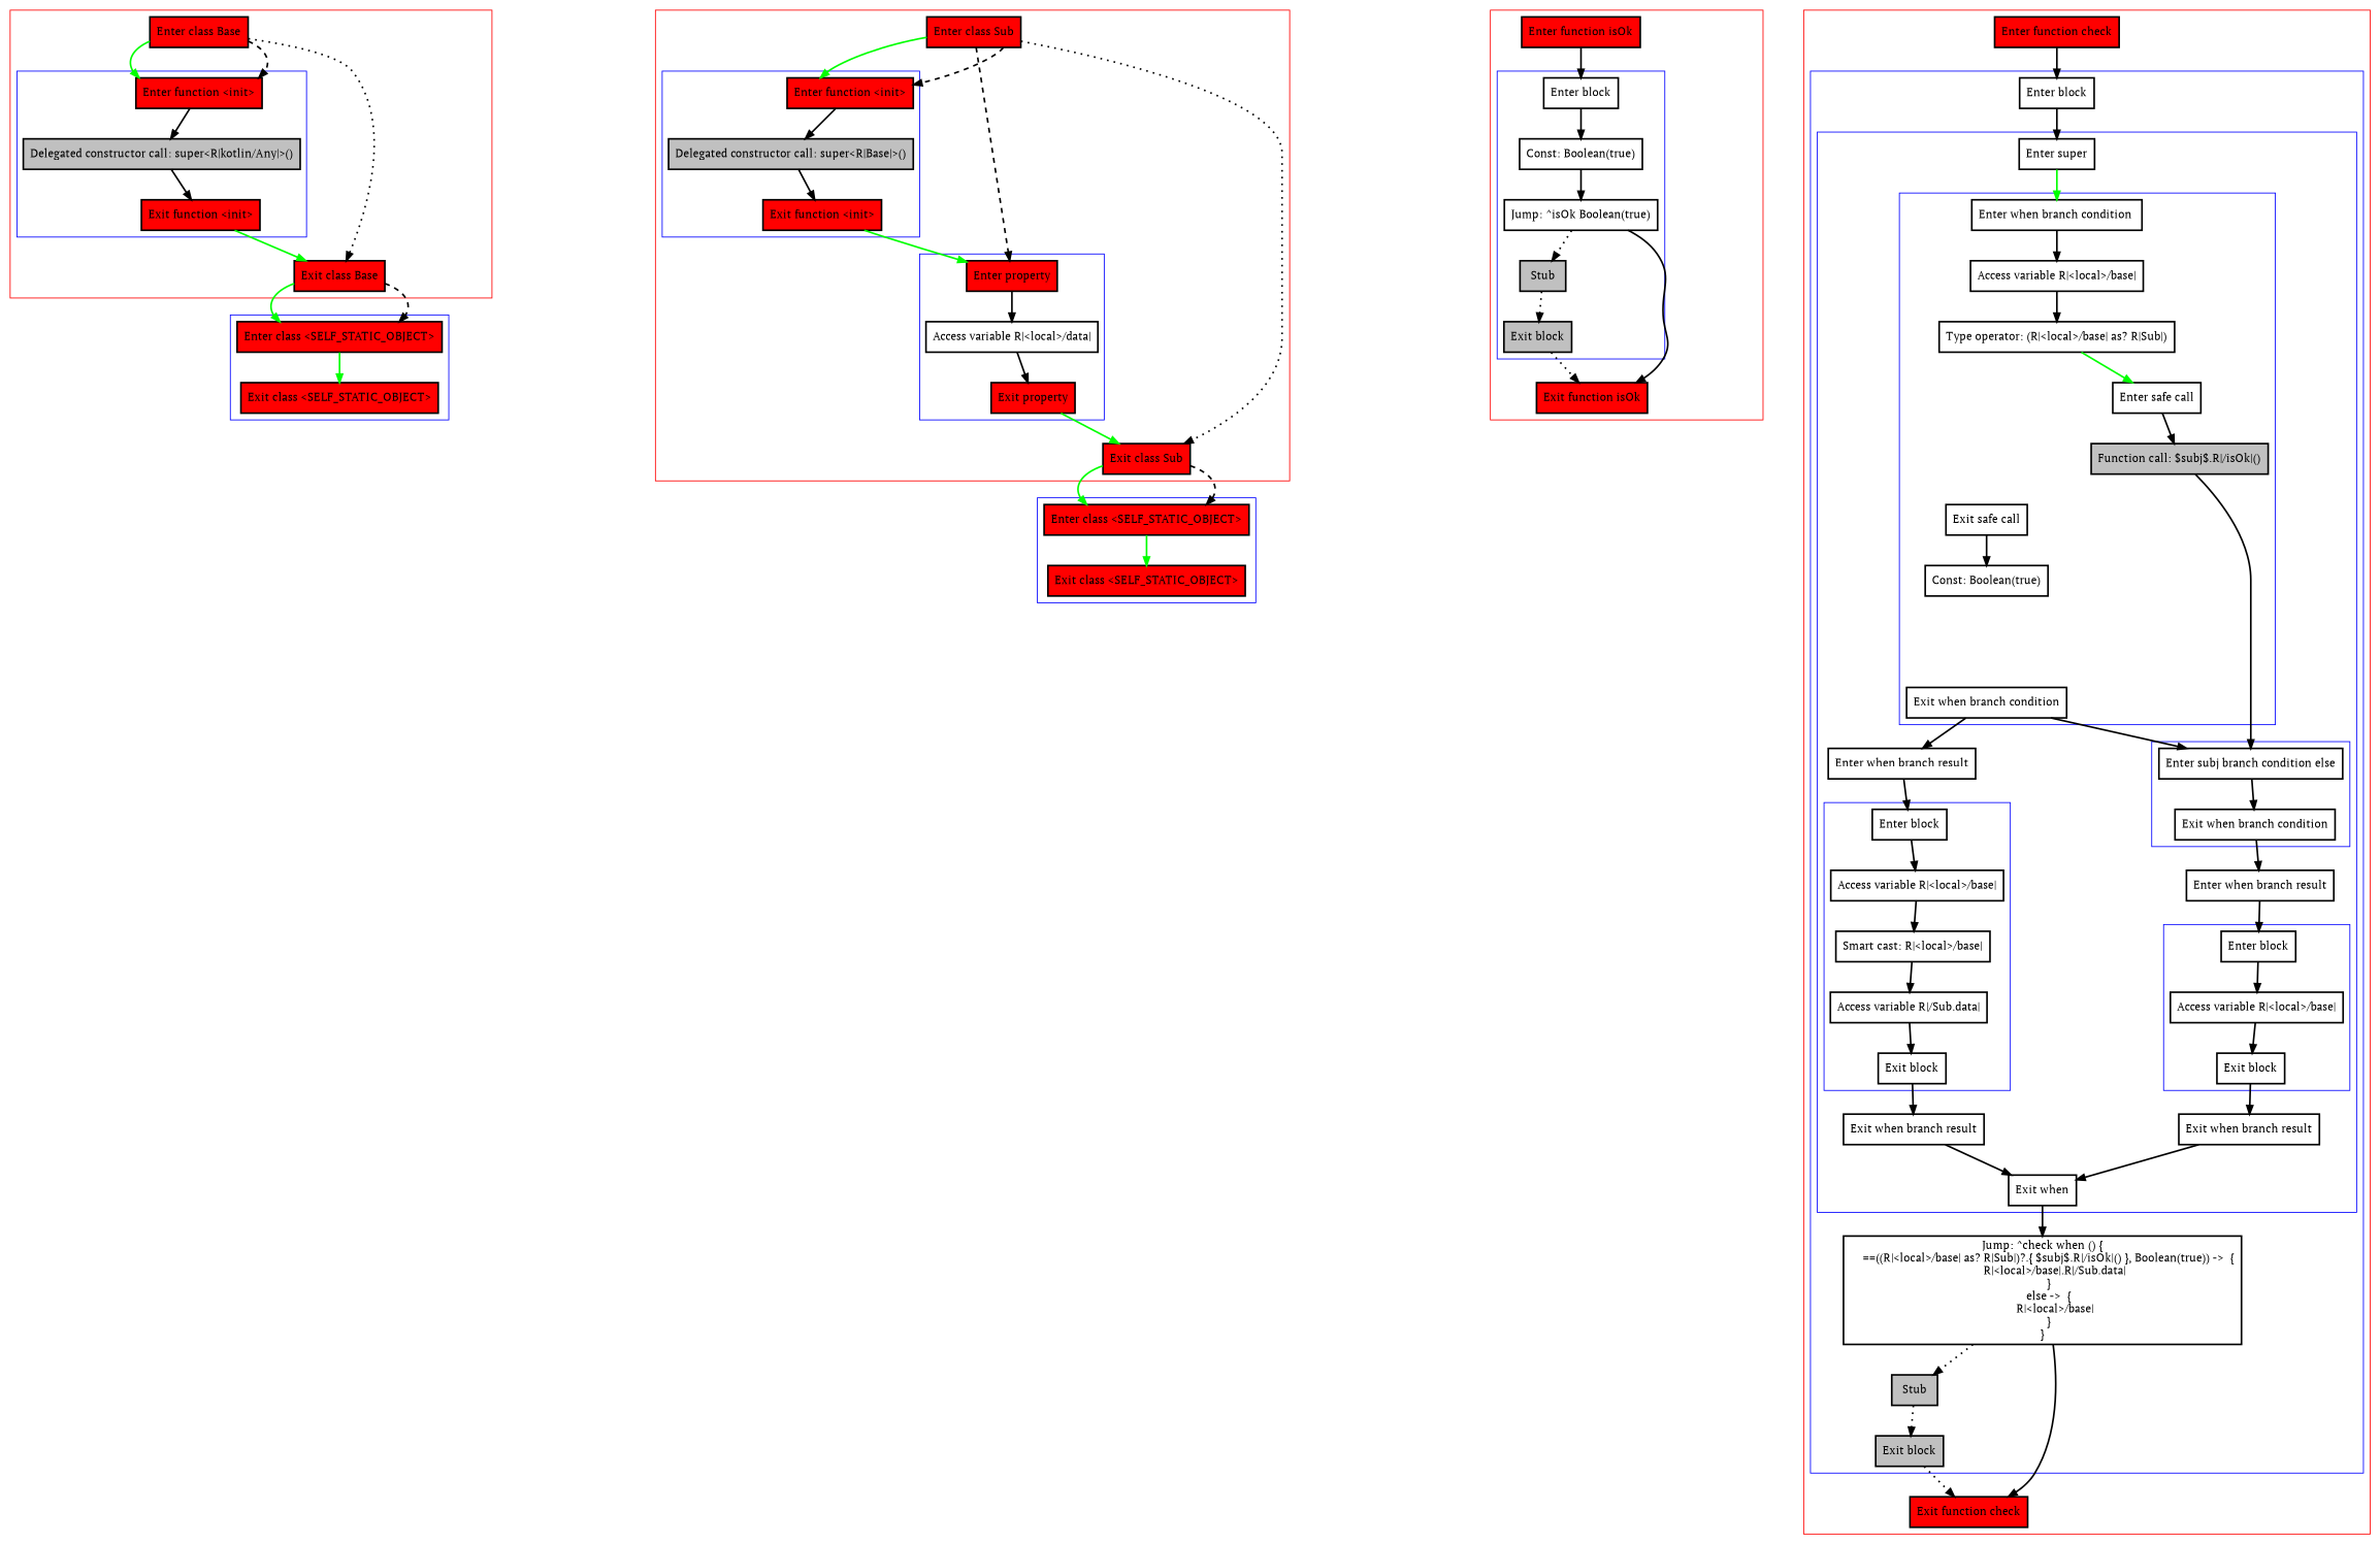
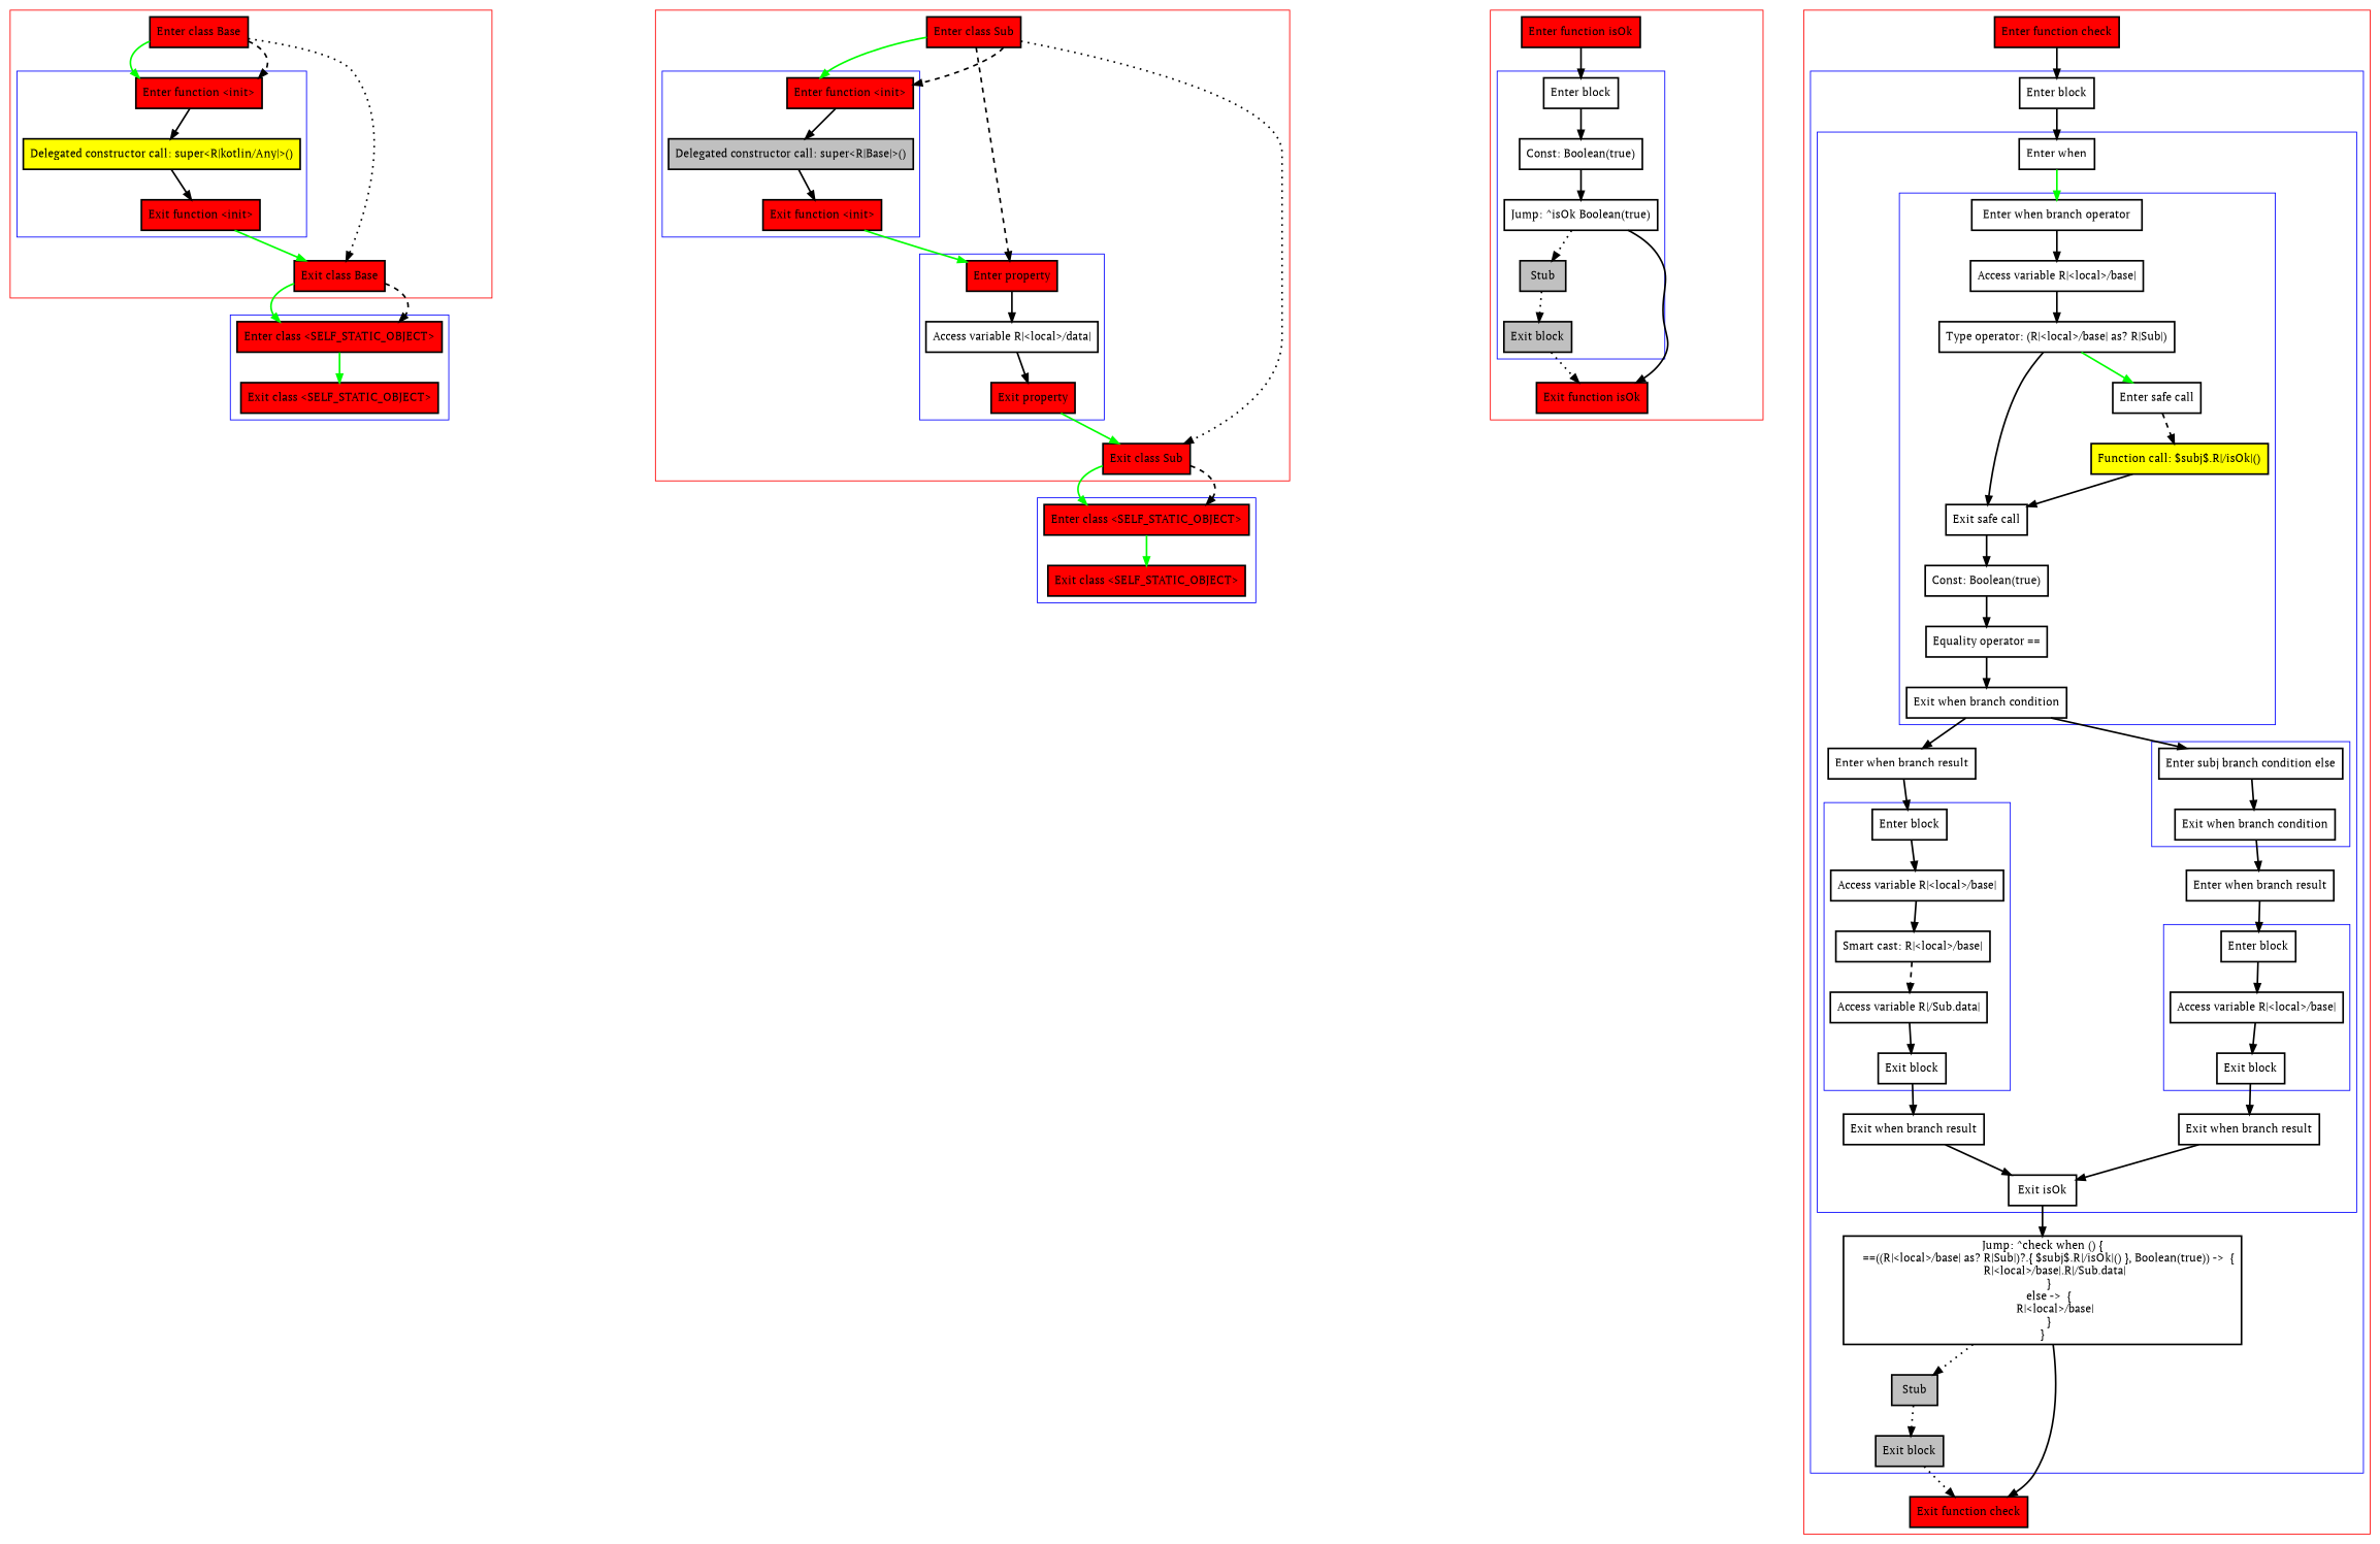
  digraph {
    fontname="PT Serif"
    nodesep=3
    node [fontname="PT Serif" penwidth=2 shape=box]
    edge [fontname="PT Serif" penwidth=2]
    n1 [fillcolor=red label="Enter function <init>" style=filled]
-   n2 [fillcolor=gray label="Delegated constructor call: super<R|kotlin/Any|>()" style=filled]
+   n2 [fillcolor=yellow label="Delegated constructor call: super<R|kotlin/Any|>()" style=filled]
    n3 [fillcolor=red label="Exit function <init>" style=filled]
    n4 [fillcolor=red label="Enter class Base" style=filled]
    n5 [fillcolor=red label="Exit class Base" style=filled]
    n6 [fillcolor=red label="Enter class <SELF_STATIC_OBJECT>" style=filled]
    n7 [fillcolor=red label="Exit class <SELF_STATIC_OBJECT>" style=filled]
    n8 [fillcolor=red label="Enter function <init>" style=filled]
    n9 [fillcolor=gray label="Delegated constructor call: super<R|Base|>()" style=filled]
    n10 [fillcolor=red label="Exit function <init>" style=filled]
    n11 [fillcolor=red label="Enter property" style=filled]
    n12 [label="Access variable R|<local>/data|"]
    n13 [fillcolor=red label="Exit property" style=filled]
    n14 [fillcolor=red label="Enter class Sub" style=filled]
    n15 [fillcolor=red label="Exit class Sub" style=filled]
    n16 [fillcolor=red label="Enter class <SELF_STATIC_OBJECT>" style=filled]
    n17 [fillcolor=red label="Exit class <SELF_STATIC_OBJECT>" style=filled]
    n18 [label="Enter block"]
    n19 [label="Const: Boolean(true)"]
    n20 [label="Jump: ^isOk Boolean(true)"]
    n21 [fillcolor=gray label=Stub style=filled]
    n22 [fillcolor=gray label="Exit block" style=filled]
    n23 [fillcolor=red label="Enter function isOk" style=filled]
    n24 [fillcolor=red label="Exit function isOk" style=filled]
-   n25 [label="Enter when branch condition "]
+   n25 [label="Enter when branch operator"]
    n26 [label="Access variable R|<local>/base|"]
    n27 [label="Type operator: (R|<local>/base| as? R|Sub|)"]
    n28 [label="Enter safe call"]
-   n29 [fillcolor=gray label="Function call: $subj$.R|/isOk|()" style=filled]
+   n29 [fillcolor=yellow label="Function call: $subj$.R|/isOk|()" style=filled]
    n30 [label="Exit safe call"]
    n31 [label="Const: Boolean(true)"]
+   n32 [label="Equality operator =="]
    n33 [label="Exit when branch condition"]
    n34 [label="Enter subj branch condition else"]
    n35 [label="Exit when branch condition"]
    n36 [label="Enter block"]
    n37 [label="Access variable R|<local>/base|"]
    n38 [label="Exit block"]
    n39 [label="Enter block"]
    n40 [label="Access variable R|<local>/base|"]
    n41 [label="Smart cast: R|<local>/base|"]
    n42 [label="Access variable R|/Sub.data|"]
    n43 [label="Exit block"]
-   n44 [label="Enter super"]
+   n44 [label="Enter when"]
    n45 [label="Enter when branch result"]
    n46 [label="Exit when branch result"]
    n47 [label="Enter when branch result"]
    n48 [label="Exit when branch result"]
-   n49 [label="Exit when"]
+   n49 [label="Exit isOk"]
    n50 [label="Enter block"]
    n51 [label="Jump: ^check when () {\n    ==((R|<local>/base| as? R|Sub|)?.{ $subj$.R|/isOk|() }, Boolean(true)) ->  {\n        R|<local>/base|.R|/Sub.data|\n    }\n    else ->  {\n        R|<local>/base|\n    }\n}\n"]
    n52 [fillcolor=gray label=Stub style=filled]
    n53 [fillcolor=gray label="Exit block" style=filled]
    n54 [fillcolor=red label="Enter function check" style=filled]
    n55 [fillcolor=red label="Exit function check" style=filled]
    subgraph cluster_1 {
      color=red
      n4
      n5
      subgraph cluster_2 {
        color=blue
        n1
        n2
        n3
      }
    }
    subgraph cluster_3 {
      color=blue
      n6
      n7
    }
    subgraph cluster_4 {
      color=red
      n14
      n15
      subgraph cluster_5 {
        color=blue
        n8
        n9
        n10
      }
      subgraph cluster_6 {
        color=blue
        n11
        n12
        n13
      }
    }
    subgraph cluster_7 {
      color=blue
      n16
      n17
    }
    subgraph cluster_8 {
      color=red
      n23
      n24
      subgraph cluster_9 {
        color=blue
        n18
        n19
        n20
        n21
        n22
      }
    }
    subgraph cluster_10 {
      color=red
      n54
      n55
      subgraph cluster_11 {
        color=blue
        n50
        n51
        n52
        n53
        subgraph cluster_12 {
          color=blue
          n44
          n45
          n46
          n47
          n48
          n49
          subgraph cluster_13 {
            color=blue
            n25
            n26
            n27
            n28
            n29
            n30
            n31
+           n32
            n33
          }
          subgraph cluster_14 {
            color=blue
            n34
            n35
          }
          subgraph cluster_15 {
            color=blue
            n36
            n37
            n38
          }
          subgraph cluster_16 {
            color=blue
            n39
            n40
            n41
            n42
            n43
          }
        }
      }
    }
    n1 -> n2
    n2 -> n3
    n3 -> n5 [color=green]
    n4 -> n1 [color=green]
    n4 -> n1 [style=dashed]
    n4 -> n5 [style=dotted]
    n5 -> n6 [color=green]
    n5 -> n6 [style=dashed]
    n6 -> n7 [color=green]
    n8 -> n9
    n9 -> n10
    n10 -> n11 [color=green]
    n11 -> n12
    n12 -> n13
    n13 -> n15 [color=green]
    n14 -> n8 [color=green]
    n14 -> n8 [style=dashed]
    n14 -> n11 [style=dashed]
    n14 -> n15 [style=dotted]
    n15 -> n16 [color=green]
    n15 -> n16 [style=dashed]
    n16 -> n17 [color=green]
    n18 -> n19
    n19 -> n20
    n20 -> n21 [style=dotted]
    n20 -> n24
    n21 -> n22 [style=dotted]
    n22 -> n24 [style=dotted]
    n23 -> n18
    n25 -> n26
    n26 -> n27
    n27 -> n28 [color=green]
-   n28 -> n29
-   n29 -> n34
+   n27 -> n30
+   n28 -> n29 [style=dashed]
+   n29 -> n30
    n30 -> n31
+   n31 -> n32
+   n32 -> n33
    n33 -> n34
    n33 -> n47
    n34 -> n35
    n35 -> n45
    n36 -> n37
    n37 -> n38
    n38 -> n46
    n39 -> n40
    n40 -> n41
-   n41 -> n42
+   n41 -> n42 [style=dashed]
    n42 -> n43
    n43 -> n48
    n44 -> n25 [color=green]
    n45 -> n36
    n46 -> n49
    n47 -> n39
    n48 -> n49
    n49 -> n51
    n50 -> n44
    n51 -> n52 [style=dotted]
    n51 -> n55
    n52 -> n53 [style=dotted]
    n53 -> n55 [style=dotted]
    n54 -> n50
  }
